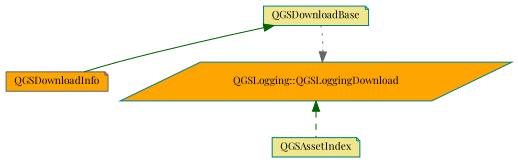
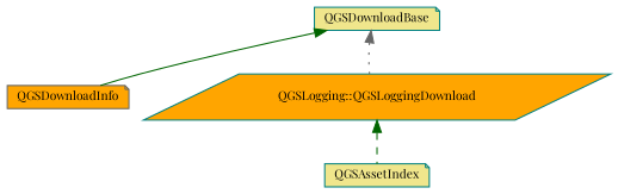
  digraph {
    fontname="Playfair Display"
    node [color=teal fillcolor=khaki fontname="Playfair Display" fontsize=10 shape=note style=filled]
    edge [color=darkgreen dir=back fontname="Playfair Display" fontsize=10 labelfontname=Helvetica labelfontsize=10]
    n1 [fontcolor=black height=0.2 label=QGSDownloadBase width=0.4]
    n2 [color=gray40 fillcolor=orange height=0.2 label=QGSDownloadInfo width=0.4]
    n3 [fillcolor=orange height=0.2 label="QGSLogging::QGSLoggingDownload" shape=parallelogram width=0.4]
    n4 [height=0.2 label=QGSAssetIndex width=0.4]
    n1 -> n2 [style=solid]
-   n3 -> n1 [color=gray40 style=dotted]
+   n1 -> n3 [color=gray40 style=dotted]
    n3 -> n4 [style=dashed]
  }
